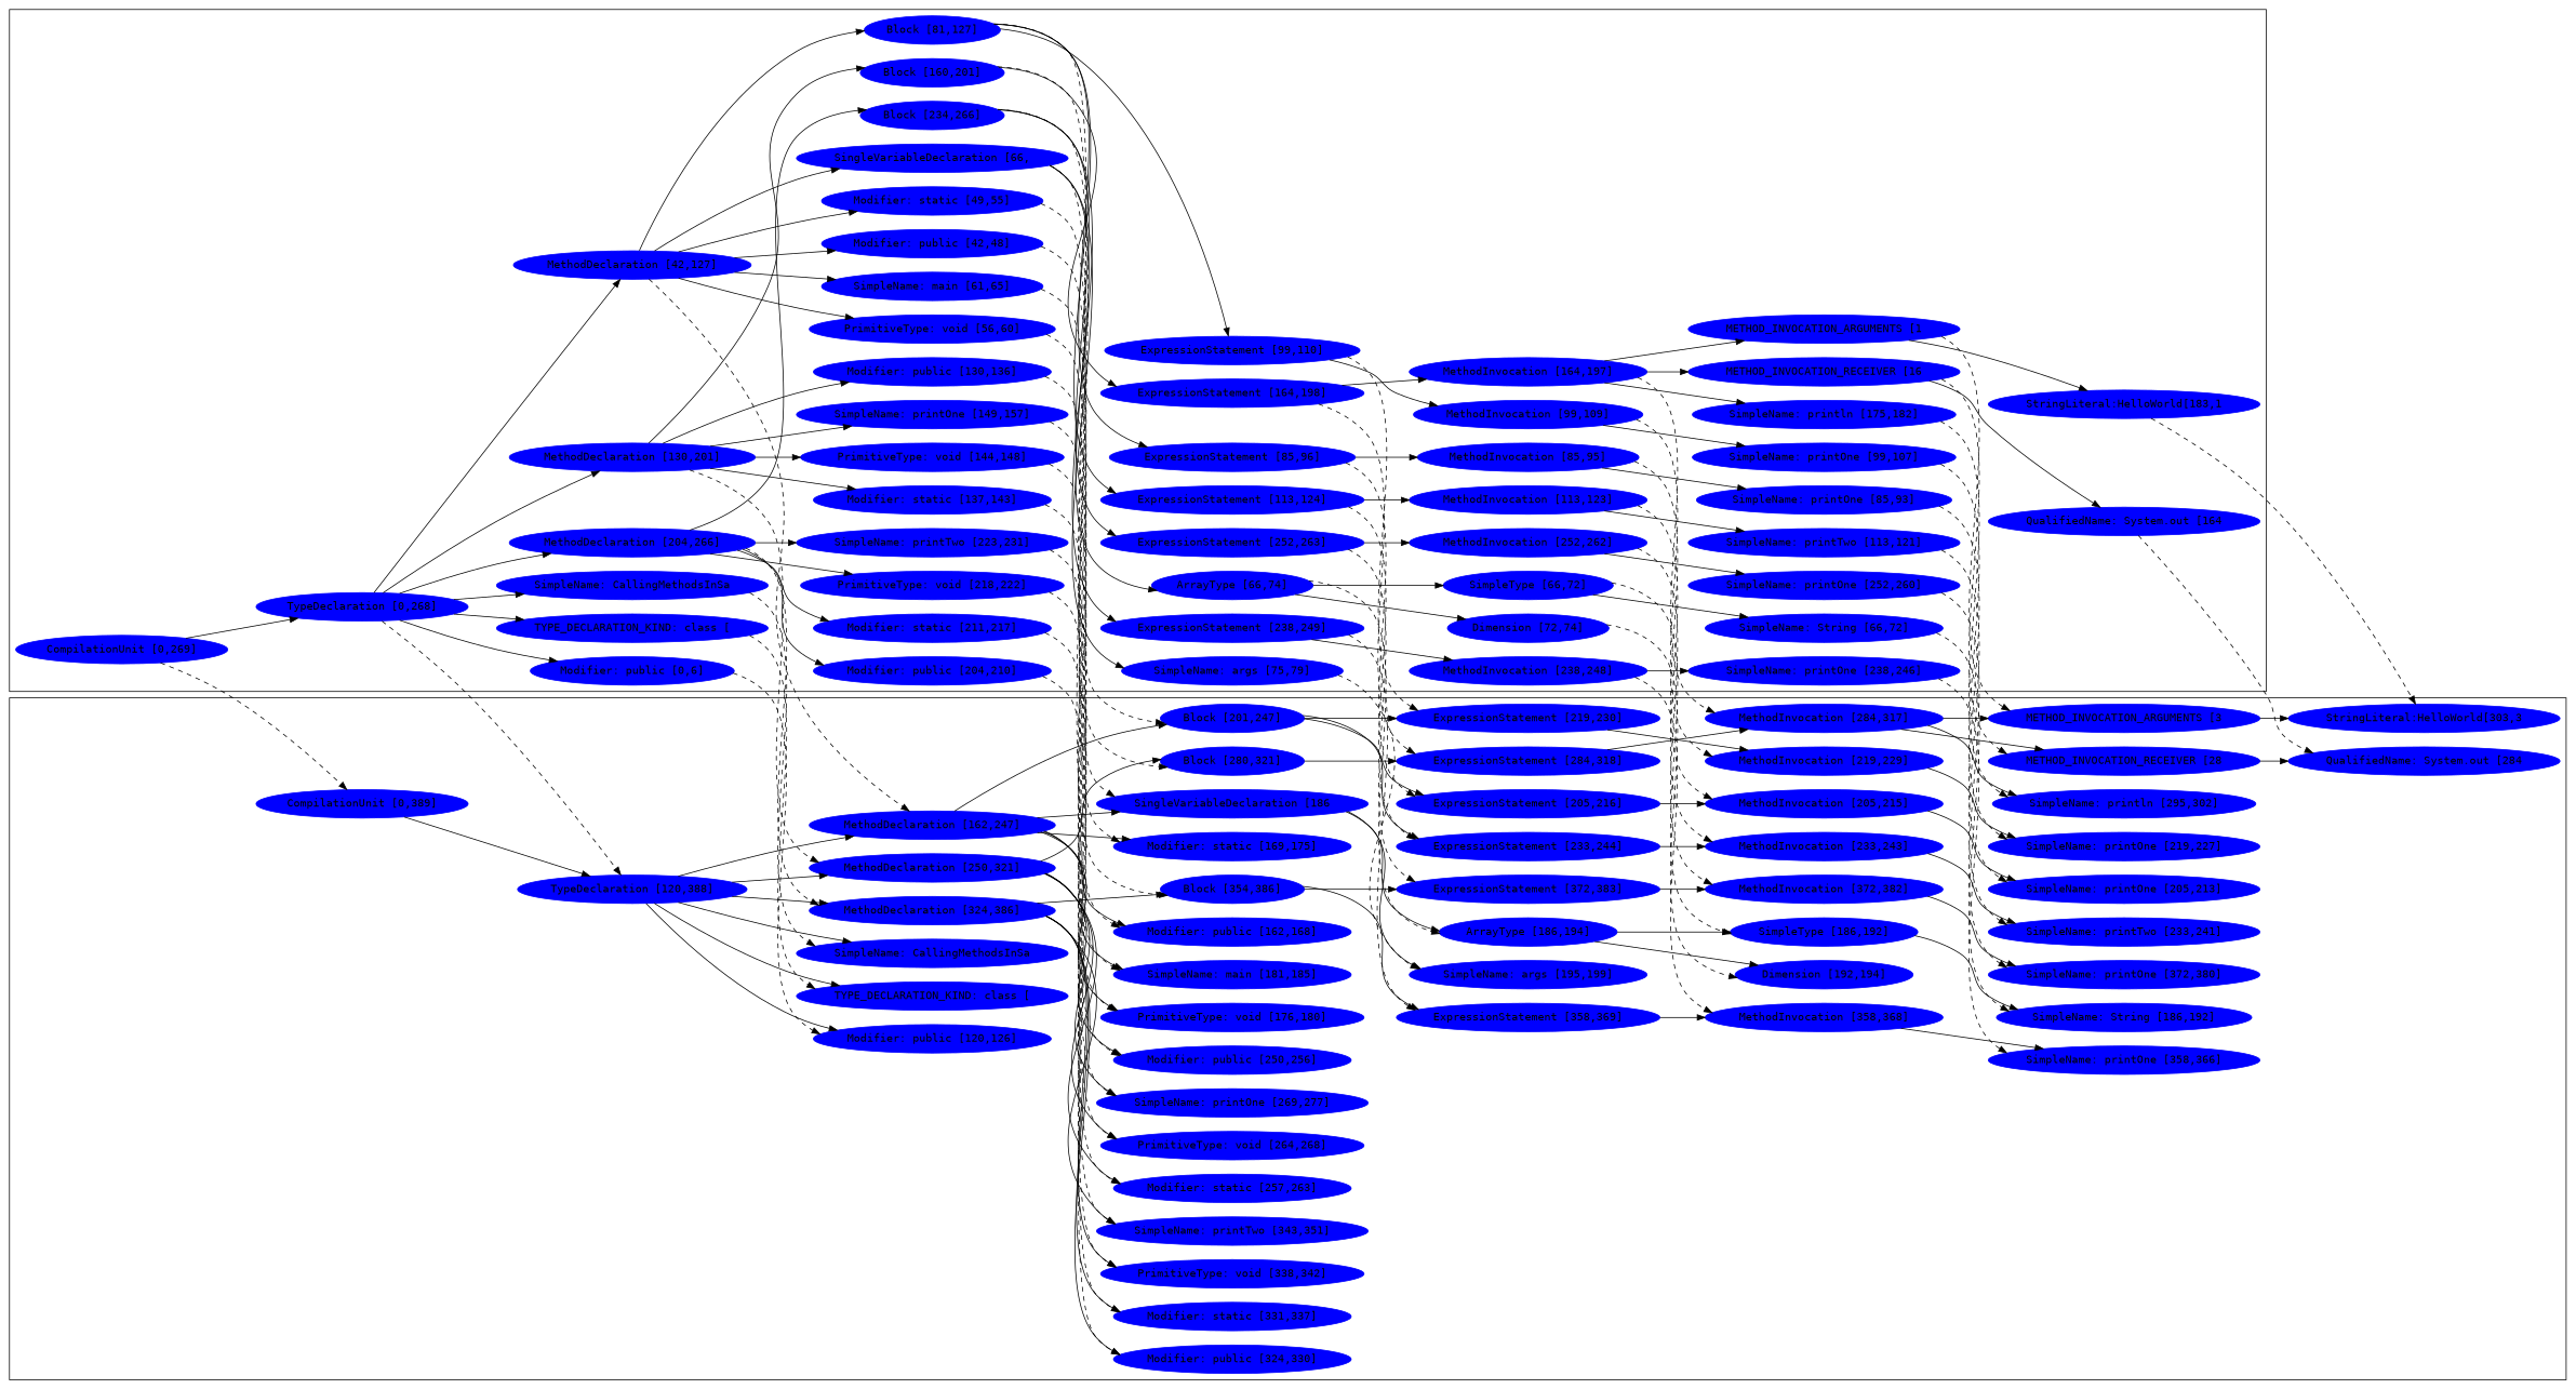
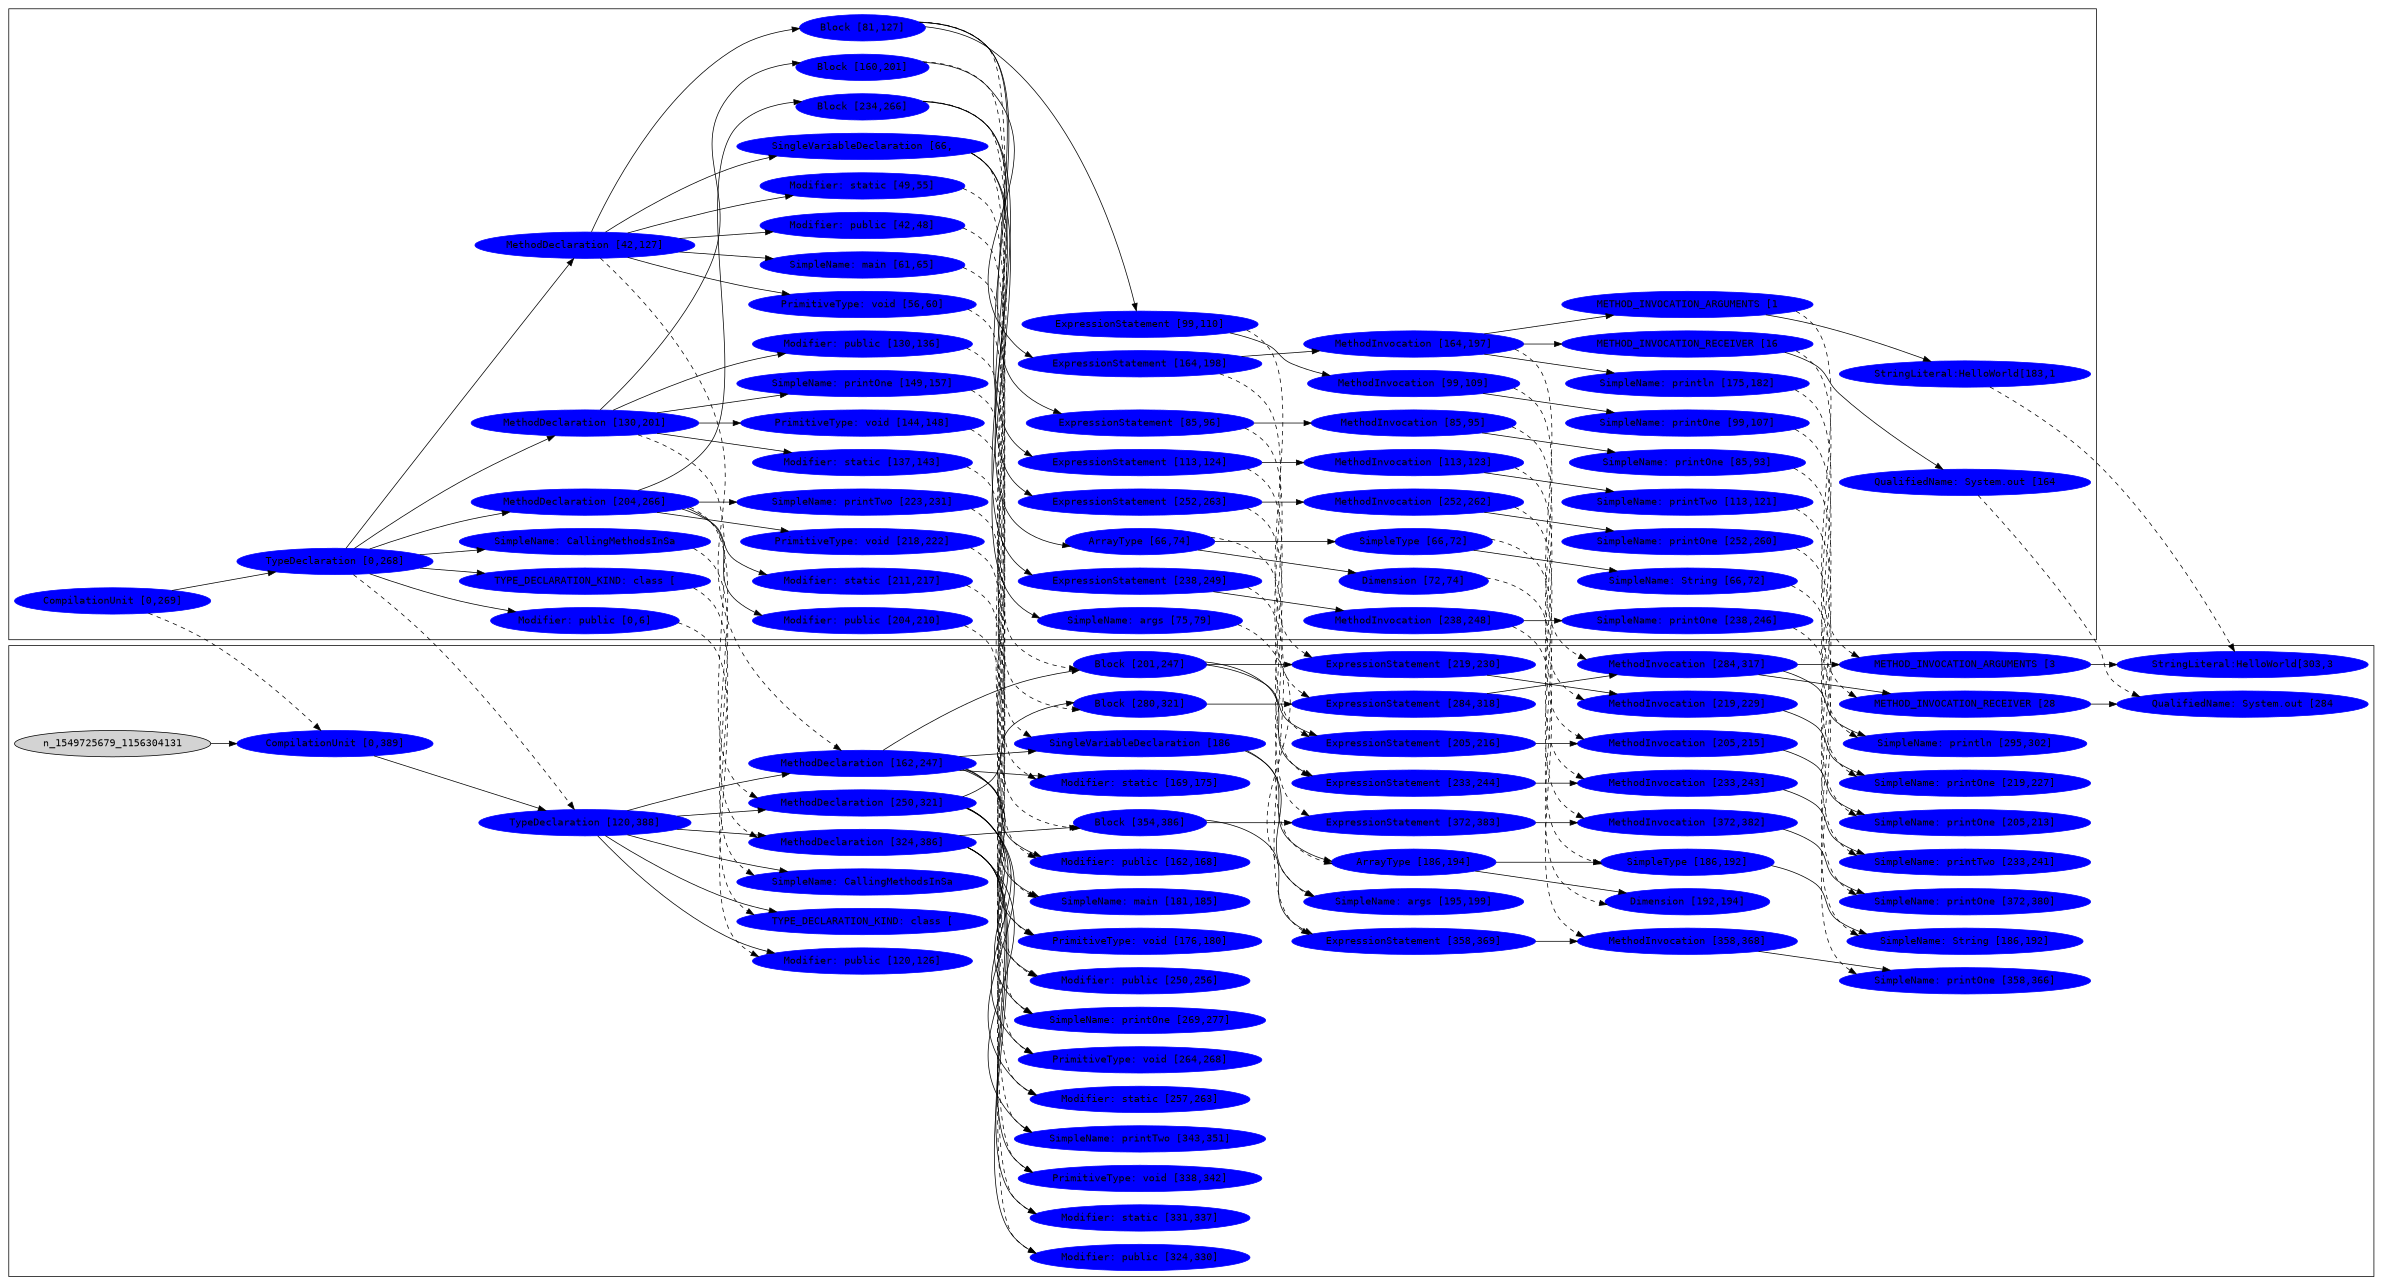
  digraph {
    rankdir=LR
    fontname="DejaVu Sans Mono"
    node [color=blue style=filled fontname="DejaVu Sans Mono"]
    edge [fontname="DejaVu Sans Mono"]
    n1 [label="CompilationUnit [0,269]"]
    n2 [label="TypeDeclaration [0,268]"]
    n3 [label="Modifier: public [0,6]"]
    n4 [label="TYPE_DECLARATION_KIND: class ["]
    n5 [label="SimpleName: CallingMethodsInSa"]
    n6 [label="MethodDeclaration [42,127]"]
    n7 [label="MethodDeclaration [130,201]"]
    n8 [label="MethodDeclaration [204,266]"]
    n9 [label="Modifier: public [42,48]"]
    n10 [label="Modifier: static [49,55]"]
    n11 [label="PrimitiveType: void [56,60]"]
    n12 [label="SimpleName: main [61,65]"]
    n13 [label="SingleVariableDeclaration [66,"]
    n14 [label="Block [81,127]"]
    n15 [label="ArrayType [66,74]"]
    n16 [label="SimpleName: args [75,79]"]
    n17 [label="SimpleType [66,72]"]
    n18 [label="Dimension [72,74]"]
    n19 [label="SimpleName: String [66,72]"]
    n20 [label="ExpressionStatement [85,96]"]
    n21 [label="ExpressionStatement [99,110]"]
    n22 [label="ExpressionStatement [113,124]"]
    n23 [label="MethodInvocation [85,95]"]
    n24 [label="SimpleName: printOne [85,93]"]
    n25 [label="MethodInvocation [99,109]"]
    n26 [label="SimpleName: printOne [99,107]"]
    n27 [label="MethodInvocation [113,123]"]
    n28 [label="SimpleName: printTwo [113,121]"]
    n29 [label="Modifier: public [130,136]"]
    n30 [label="Modifier: static [137,143]"]
    n31 [label="PrimitiveType: void [144,148]"]
    n32 [label="SimpleName: printOne [149,157]"]
    n33 [label="Block [160,201]"]
    n34 [label="ExpressionStatement [164,198]"]
    n35 [label="MethodInvocation [164,197]"]
    n36 [label="METHOD_INVOCATION_RECEIVER [16"]
    n37 [label="SimpleName: println [175,182]"]
    n38 [label="METHOD_INVOCATION_ARGUMENTS [1"]
    n39 [label="QualifiedName: System.out [164"]
    n40 [label="StringLiteral:HelloWorld[183,1"]
    n41 [label="Modifier: public [204,210]"]
    n42 [label="Modifier: static [211,217]"]
    n43 [label="PrimitiveType: void [218,222]"]
    n44 [label="SimpleName: printTwo [223,231]"]
    n45 [label="Block [234,266]"]
    n46 [label="ExpressionStatement [238,249]"]
    n47 [label="ExpressionStatement [252,263]"]
    n48 [label="MethodInvocation [238,248]"]
    n49 [label="SimpleName: printOne [238,246]"]
    n50 [label="MethodInvocation [252,262]"]
    n51 [label="SimpleName: printOne [252,260]"]
    n52 [label="CompilationUnit [0,389]"]
    n53 [label="TypeDeclaration [120,388]"]
+   n_1549725679_1156304131 [color=""]
    n55 [label="Modifier: public [120,126]"]
    n56 [label="TYPE_DECLARATION_KIND: class ["]
    n57 [label="SimpleName: CallingMethodsInSa"]
    n58 [label="MethodDeclaration [162,247]"]
    n59 [label="MethodDeclaration [250,321]"]
    n60 [label="MethodDeclaration [324,386]"]
    n61 [label="Modifier: public [162,168]"]
    n62 [label="Modifier: static [169,175]"]
    n63 [label="PrimitiveType: void [176,180]"]
    n64 [label="SimpleName: main [181,185]"]
    n65 [label="SingleVariableDeclaration [186"]
    n66 [label="Block [201,247]"]
    n67 [label="ArrayType [186,194]"]
    n68 [label="SimpleName: args [195,199]"]
    n69 [label="SimpleType [186,192]"]
    n70 [label="Dimension [192,194]"]
    n71 [label="SimpleName: String [186,192]"]
    n72 [label="ExpressionStatement [205,216]"]
    n73 [label="ExpressionStatement [219,230]"]
    n74 [label="ExpressionStatement [233,244]"]
    n75 [label="MethodInvocation [205,215]"]
    n76 [label="SimpleName: printOne [205,213]"]
    n77 [label="MethodInvocation [219,229]"]
    n78 [label="SimpleName: printOne [219,227]"]
    n79 [label="MethodInvocation [233,243]"]
    n80 [label="SimpleName: printTwo [233,241]"]
    n81 [label="Modifier: public [250,256]"]
    n82 [label="Modifier: static [257,263]"]
    n83 [label="PrimitiveType: void [264,268]"]
    n84 [label="SimpleName: printOne [269,277]"]
    n85 [label="Block [280,321]"]
    n86 [label="ExpressionStatement [284,318]"]
    n87 [label="MethodInvocation [284,317]"]
    n88 [label="METHOD_INVOCATION_RECEIVER [28"]
    n89 [label="SimpleName: println [295,302]"]
    n90 [label="METHOD_INVOCATION_ARGUMENTS [3"]
    n91 [label="QualifiedName: System.out [284"]
    n92 [label="StringLiteral:HelloWorld[303,3"]
    n93 [label="Modifier: public [324,330]"]
    n94 [label="Modifier: static [331,337]"]
    n95 [label="PrimitiveType: void [338,342]"]
    n96 [label="SimpleName: printTwo [343,351]"]
    n97 [label="Block [354,386]"]
    n98 [label="ExpressionStatement [358,369]"]
    n99 [label="ExpressionStatement [372,383]"]
    n100 [label="MethodInvocation [358,368]"]
    n101 [label="SimpleName: printOne [358,366]"]
    n102 [label="MethodInvocation [372,382]"]
    n103 [label="SimpleName: printOne [372,380]"]
    subgraph cluster_1 {
      n1
      n2
      n3
      n4
      n5
      n6
      n7
      n8
      n9
      n10
      n11
      n12
      n13
      n14
      n15
      n16
      n17
      n18
      n19
      n20
      n21
      n22
      n23
      n24
      n25
      n26
      n27
      n28
      n29
      n30
      n31
      n32
      n33
      n34
      n35
      n36
      n37
      n38
      n39
      n40
      n41
      n42
      n43
      n44
      n45
      n46
      n47
      n48
      n49
      n50
      n51
    }
    subgraph cluster_2 {
      n52
      n53
+     n_1549725679_1156304131
      n55
      n56
      n57
      n58
      n59
      n60
      n61
      n62
      n63
      n64
      n65
      n66
      n67
      n68
      n69
      n70
      n71
      n72
      n73
      n74
      n75
      n76
      n77
      n78
      n79
      n80
      n81
      n82
      n83
      n84
      n85
      n86
      n87
      n88
      n89
      n90
      n91
      n92
      n93
      n94
      n95
      n96
      n97
      n98
      n99
      n100
      n101
      n102
      n103
    }
    n1 -> n2
    n1 -> n52 [style=dashed]
    n2 -> n3
    n2 -> n4
    n2 -> n5
    n2 -> n6
    n2 -> n7
    n2 -> n8
    n2 -> n53 [style=dashed]
    n3 -> n55 [style=dashed]
    n4 -> n56 [style=dashed]
    n5 -> n57 [style=dashed]
    n6 -> n9
    n6 -> n10
    n6 -> n11
    n6 -> n12
    n6 -> n13
    n6 -> n14
    n6 -> n58 [style=dashed]
    n7 -> n29
    n7 -> n30
    n7 -> n31
    n7 -> n32
    n7 -> n33
    n7 -> n59 [style=dashed]
    n8 -> n41
    n8 -> n42
    n8 -> n43
    n8 -> n44
    n8 -> n45
    n8 -> n60 [style=dashed]
    n9 -> n61 [style=dashed]
    n10 -> n62 [style=dashed]
    n11 -> n63 [style=dashed]
    n12 -> n64 [style=dashed]
    n13 -> n15
    n13 -> n16
    n13 -> n65 [style=dashed]
    n14 -> n20
    n14 -> n21
    n14 -> n22
    n14 -> n66 [style=dashed]
    n15 -> n17
    n15 -> n18
    n15 -> n67 [style=dashed]
    n16 -> n68 [style=dashed]
    n17 -> n19
    n17 -> n69 [style=dashed]
    n18 -> n70 [style=dashed]
    n19 -> n71 [style=dashed]
    n20 -> n23
    n20 -> n72 [style=dashed]
    n21 -> n25
    n21 -> n73 [style=dashed]
    n22 -> n27
    n22 -> n74 [style=dashed]
    n23 -> n24
    n23 -> n75 [style=dashed]
    n24 -> n76 [style=dashed]
    n25 -> n26
    n25 -> n77 [style=dashed]
    n26 -> n78 [style=dashed]
    n27 -> n28
    n27 -> n79 [style=dashed]
    n28 -> n80 [style=dashed]
    n29 -> n81 [style=dashed]
    n30 -> n82 [style=dashed]
    n31 -> n83 [style=dashed]
    n32 -> n84 [style=dashed]
    n33 -> n34
    n33 -> n85 [style=dashed]
    n34 -> n35
    n34 -> n86 [style=dashed]
    n35 -> n36
    n35 -> n37
    n35 -> n38
    n35 -> n87 [style=dashed]
    n36 -> n39
    n36 -> n88 [style=dashed]
    n37 -> n89 [style=dashed]
    n38 -> n40
    n38 -> n90 [style=dashed]
    n39 -> n91 [style=dashed]
    n40 -> n92 [style=dashed]
    n41 -> n93 [style=dashed]
    n42 -> n94 [style=dashed]
    n43 -> n95 [style=dashed]
    n44 -> n96 [style=dashed]
    n45 -> n46
    n45 -> n47
    n45 -> n97 [style=dashed]
    n46 -> n48
    n46 -> n98 [style=dashed]
    n47 -> n50
    n47 -> n99 [style=dashed]
    n48 -> n49
    n48 -> n100 [style=dashed]
    n49 -> n101 [style=dashed]
    n50 -> n51
    n50 -> n102 [style=dashed]
    n51 -> n103 [style=dashed]
    n52 -> n53
    n53 -> n55
    n53 -> n56
    n53 -> n57
    n53 -> n58
    n53 -> n59
    n53 -> n60
+   n_1549725679_1156304131 -> n52
    n58 -> n61
    n58 -> n62
    n58 -> n63
    n58 -> n64
    n58 -> n65
    n58 -> n66
    n59 -> n81
    n59 -> n82
    n59 -> n83
    n59 -> n84
    n59 -> n85
    n60 -> n93
    n60 -> n94
    n60 -> n95
    n60 -> n96
    n60 -> n97
    n65 -> n67
    n65 -> n68
    n66 -> n72
    n66 -> n73
    n66 -> n74
    n67 -> n69
    n67 -> n70
    n69 -> n71
    n72 -> n75
    n73 -> n77
    n74 -> n79
    n75 -> n76
    n77 -> n78
    n79 -> n80
    n85 -> n86
    n86 -> n87
    n87 -> n88
    n87 -> n89
    n87 -> n90
    n88 -> n91
    n90 -> n92
    n97 -> n98
    n97 -> n99
    n98 -> n100
    n99 -> n102
    n100 -> n101
    n102 -> n103
  }
